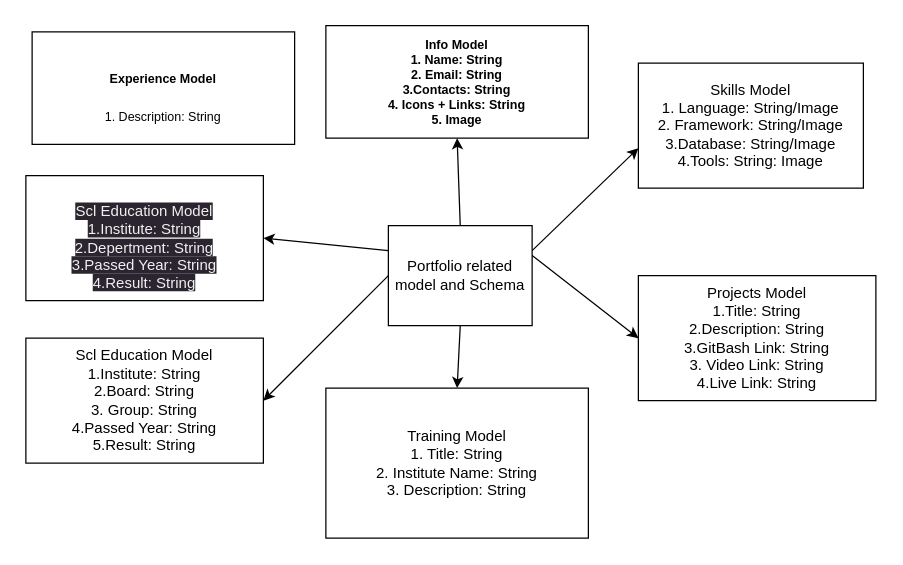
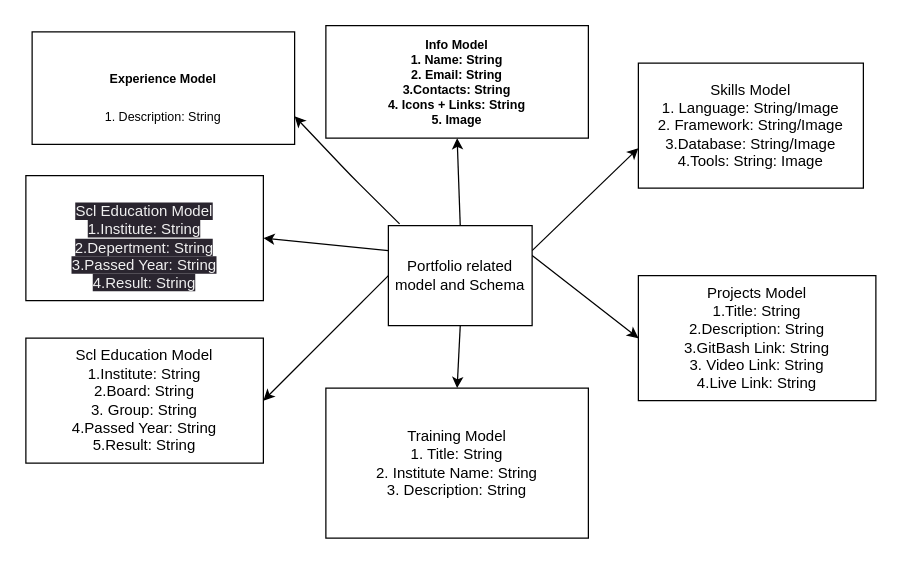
  <mxCell id="0" />
  <mxCell id="1" parent="0" />
  <mxCell id="2" style="edgeStyle=none;html=1;exitX=0;exitY=0.5;exitDx=0;exitDy=0;entryX=0;entryY=0.5;entryDx=0;entryDy=0;" edge="1" parent="1" source="11" target="11"><mxGeometry relative="1" as="geometry"><Array as="points"><mxPoint x="420" y="200" /></Array></mxGeometry></mxCell>
  <mxCell id="3" style="edgeStyle=none;html=1;exitX=0.5;exitY=0;exitDx=0;exitDy=0;entryX=0.5;entryY=1;entryDx=0;entryDy=0;" edge="1" parent="1" source="8" target="9"><mxGeometry relative="1" as="geometry" /></mxCell>
  <mxCell id="4" style="edgeStyle=none;html=1;exitX=0.5;exitY=1;exitDx=0;exitDy=0;entryX=0.5;entryY=0;entryDx=0;entryDy=0;" edge="1" parent="1" source="8" target="14"><mxGeometry relative="1" as="geometry" /></mxCell>
  <mxCell id="5" style="edgeStyle=none;html=1;exitX=0;exitY=0.5;exitDx=0;exitDy=0;entryX=1;entryY=0.5;entryDx=0;entryDy=0;" edge="1" parent="1" source="8" target="13"><mxGeometry relative="1" as="geometry" /></mxCell>
  <mxCell id="6" style="edgeStyle=none;html=1;exitX=0;exitY=0.25;exitDx=0;exitDy=0;entryX=1;entryY=0.5;entryDx=0;entryDy=0;" edge="1" parent="1" source="8" target="12"><mxGeometry relative="1" as="geometry" /></mxCell>
  <mxCell id="7" style="edgeStyle=none;html=1;exitX=1;exitY=0.25;exitDx=0;exitDy=0;entryX=0;entryY=0.68;entryDx=0;entryDy=0;entryPerimeter=0;" edge="1" parent="1" source="8" target="10"><mxGeometry relative="1" as="geometry" /></mxCell>
  <mxCell id="8" value="Portfolio related model and Schema" style="rounded=0;whiteSpace=wrap;html=1;" parent="1" vertex="1"><mxGeometry x="310" y="180" width="115" height="80" as="geometry" /></mxCell>
  <mxCell id="9" value="&lt;h5&gt;&lt;font style=&quot;font-size: 10px;&quot;&gt;Info Model&lt;br&gt;&lt;/font&gt;&lt;font style=&quot;font-size: 10px;&quot;&gt;1. Name: String&lt;br&gt;&lt;/font&gt;&lt;font style=&quot;font-size: 10px;&quot;&gt;2. Email: String&lt;br&gt;&lt;/font&gt;&lt;font style=&quot;font-size: 10px;&quot;&gt;3.Contacts: String&lt;br&gt;&lt;/font&gt;&lt;font style=&quot;font-size: 10px;&quot;&gt;4. Icons + Links: String&lt;br&gt;&lt;/font&gt;&lt;font style=&quot;font-size: 10px;&quot;&gt;5. Image&lt;/font&gt;&lt;/h5&gt;" style="rounded=0;whiteSpace=wrap;html=1;" vertex="1" parent="1"><mxGeometry x="260" y="20" width="210" height="90" as="geometry" /></mxCell>
  <mxCell id="10" value="Skills Model&lt;br&gt;1. Language: String/Image&lt;br&gt;2. Framework: String/Image&lt;br&gt;3.Database: String/Image&lt;br&gt;4.Tools: String: Image" style="rounded=0;whiteSpace=wrap;html=1;" vertex="1" parent="1"><mxGeometry x="510" y="50" width="180" height="100" as="geometry" /></mxCell>
  <mxCell id="11" value="Projects Model&lt;br&gt;1.Title: String&lt;br&gt;2.Description: String&lt;br&gt;3.GitBash Link: String&lt;br&gt;3. Video Link: String&lt;br&gt;4.Live Link: String" style="rounded=0;whiteSpace=wrap;html=1;" vertex="1" parent="1"><mxGeometry x="510" y="220" width="190" height="100" as="geometry" /></mxCell>
  <mxCell id="12" value="&lt;br&gt;&lt;span style=&quot;color: rgb(240, 240, 240); font-family: Helvetica; font-size: 12px; font-style: normal; font-variant-ligatures: normal; font-variant-caps: normal; font-weight: 400; letter-spacing: normal; orphans: 2; text-align: center; text-indent: 0px; text-transform: none; widows: 2; word-spacing: 0px; -webkit-text-stroke-width: 0px; background-color: rgb(42, 37, 47); text-decoration-thickness: initial; text-decoration-style: initial; text-decoration-color: initial; float: none; display: inline !important;&quot;&gt;Scl Education Model&lt;/span&gt;&lt;br style=&quot;border-color: rgb(0, 0, 0); color: rgb(240, 240, 240); font-family: Helvetica; font-size: 12px; font-style: normal; font-variant-ligatures: normal; font-variant-caps: normal; font-weight: 400; letter-spacing: normal; orphans: 2; text-align: center; text-indent: 0px; text-transform: none; widows: 2; word-spacing: 0px; -webkit-text-stroke-width: 0px; background-color: rgb(42, 37, 47); text-decoration-thickness: initial; text-decoration-style: initial; text-decoration-color: initial;&quot;&gt;&lt;span style=&quot;color: rgb(240, 240, 240); font-family: Helvetica; font-size: 12px; font-style: normal; font-variant-ligatures: normal; font-variant-caps: normal; font-weight: 400; letter-spacing: normal; orphans: 2; text-align: center; text-indent: 0px; text-transform: none; widows: 2; word-spacing: 0px; -webkit-text-stroke-width: 0px; background-color: rgb(42, 37, 47); text-decoration-thickness: initial; text-decoration-style: initial; text-decoration-color: initial; float: none; display: inline !important;&quot;&gt;1.Institute: String&lt;/span&gt;&lt;br style=&quot;border-color: rgb(0, 0, 0); color: rgb(240, 240, 240); font-family: Helvetica; font-size: 12px; font-style: normal; font-variant-ligatures: normal; font-variant-caps: normal; font-weight: 400; letter-spacing: normal; orphans: 2; text-align: center; text-indent: 0px; text-transform: none; widows: 2; word-spacing: 0px; -webkit-text-stroke-width: 0px; background-color: rgb(42, 37, 47); text-decoration-thickness: initial; text-decoration-style: initial; text-decoration-color: initial;&quot;&gt;&lt;span style=&quot;color: rgb(240, 240, 240); font-family: Helvetica; font-size: 12px; font-style: normal; font-variant-ligatures: normal; font-variant-caps: normal; font-weight: 400; letter-spacing: normal; orphans: 2; text-align: center; text-indent: 0px; text-transform: none; widows: 2; word-spacing: 0px; -webkit-text-stroke-width: 0px; background-color: rgb(42, 37, 47); text-decoration-thickness: initial; text-decoration-style: initial; text-decoration-color: initial; float: none; display: inline !important;&quot;&gt;2.Depertment: String&lt;/span&gt;&lt;br style=&quot;border-color: rgb(0, 0, 0); color: rgb(240, 240, 240); font-family: Helvetica; font-size: 12px; font-style: normal; font-variant-ligatures: normal; font-variant-caps: normal; font-weight: 400; letter-spacing: normal; orphans: 2; text-align: center; text-indent: 0px; text-transform: none; widows: 2; word-spacing: 0px; -webkit-text-stroke-width: 0px; background-color: rgb(42, 37, 47); text-decoration-thickness: initial; text-decoration-style: initial; text-decoration-color: initial;&quot;&gt;&lt;span style=&quot;color: rgb(240, 240, 240); font-family: Helvetica; font-size: 12px; font-style: normal; font-variant-ligatures: normal; font-variant-caps: normal; font-weight: 400; letter-spacing: normal; orphans: 2; text-align: center; text-indent: 0px; text-transform: none; widows: 2; word-spacing: 0px; -webkit-text-stroke-width: 0px; background-color: rgb(42, 37, 47); text-decoration-thickness: initial; text-decoration-style: initial; text-decoration-color: initial; float: none; display: inline !important;&quot;&gt;3.Passed Year: String&lt;/span&gt;&lt;br style=&quot;border-color: rgb(0, 0, 0); color: rgb(240, 240, 240); font-family: Helvetica; font-size: 12px; font-style: normal; font-variant-ligatures: normal; font-variant-caps: normal; font-weight: 400; letter-spacing: normal; orphans: 2; text-align: center; text-indent: 0px; text-transform: none; widows: 2; word-spacing: 0px; -webkit-text-stroke-width: 0px; background-color: rgb(42, 37, 47); text-decoration-thickness: initial; text-decoration-style: initial; text-decoration-color: initial;&quot;&gt;&lt;span style=&quot;color: rgb(240, 240, 240); font-family: Helvetica; font-size: 12px; font-style: normal; font-variant-ligatures: normal; font-variant-caps: normal; font-weight: 400; letter-spacing: normal; orphans: 2; text-align: center; text-indent: 0px; text-transform: none; widows: 2; word-spacing: 0px; -webkit-text-stroke-width: 0px; background-color: rgb(42, 37, 47); text-decoration-thickness: initial; text-decoration-style: initial; text-decoration-color: initial; float: none; display: inline !important;&quot;&gt;4.Result: String&lt;/span&gt;&lt;br&gt;" style="rounded=0;whiteSpace=wrap;html=1;" vertex="1" parent="1"><mxGeometry x="20" y="140" width="190" height="100" as="geometry" /></mxCell>
  <mxCell id="13" value="Scl Education Model&lt;br&gt;1.Institute: String&lt;br&gt;2.Board: String&lt;br&gt;3. Group: String&lt;br&gt;4.Passed Year: String&lt;br&gt;5.Result: String" style="rounded=0;whiteSpace=wrap;html=1;" vertex="1" parent="1"><mxGeometry x="20" y="270" width="190" height="100" as="geometry" /></mxCell>
  <mxCell id="14" value="Training Model&lt;br&gt;1. Title: String&lt;br&gt;2. Institute Name: String&lt;br&gt;3. Description: String" style="rounded=0;whiteSpace=wrap;html=1;" vertex="1" parent="1"><mxGeometry x="260" y="310" width="210" height="120" as="geometry" /></mxCell>
+ <mxCell id="15" style="edgeStyle=none;html=1;exitX=0.078;exitY=-0.017;exitDx=0;exitDy=0;entryX=1;entryY=0.75;entryDx=0;entryDy=0;fontSize=10;exitPerimeter=0;" edge="1" parent="1" source="8" target="16"><mxGeometry relative="1" as="geometry"><Array as="points"><mxPoint x="280" y="140" /></Array></mxGeometry></mxCell>
  <mxCell id="16" value="&lt;h5&gt;&lt;span style=&quot;font-size: 10px;&quot;&gt;Experience Model&lt;/span&gt;&lt;/h5&gt;&lt;div&gt;&lt;span style=&quot;font-size: 10px;&quot;&gt;1. Description: String&lt;/span&gt;&lt;/div&gt;" style="rounded=0;whiteSpace=wrap;html=1;" vertex="1" parent="1"><mxGeometry x="25" y="25" width="210" height="90" as="geometry" /></mxCell>
